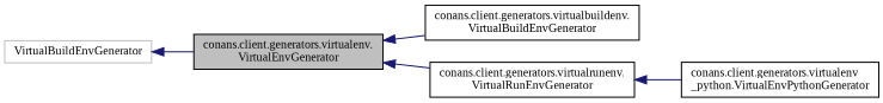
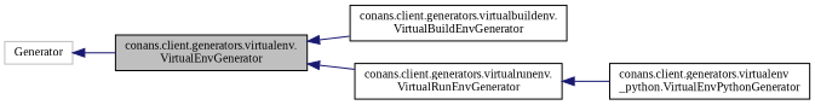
  digraph {
    rankdir=LR
    fontname="Liberation Serif"
    node [color=black fillcolor=white fontname="Liberation Serif" fontsize=10 shape=record style=filled]
    edge [color=midnightblue dir=back fontname="Liberation Serif" fontsize=10 labelfontname=Helvetica labelfontsize=10 style=solid]
    n1 [fillcolor=grey75 fontcolor=black height=0.2 label="conans.client.generators.virtualenv.\lVirtualEnvGenerator" width=0.4]
    n2 [height=0.2 label="conans.client.generators.virtualbuildenv.\lVirtualBuildEnvGenerator" width=0.4]
    n3 [height=0.2 label="conans.client.generators.virtualrunenv.\lVirtualRunEnvGenerator" width=0.4]
-   n4 [color=grey75 height=0.2 label=VirtualBuildEnvGenerator width=0.4]
+   n4 [color=grey75 height=0.2 label=Generator width=0.4]
    n5 [height=0.2 label="conans.client.generators.virtualenv\l_python.VirtualEnvPythonGenerator" width=0.4]
    n1 -> n2
    n1 -> n3
    n3 -> n5
    n4 -> n1
  }
